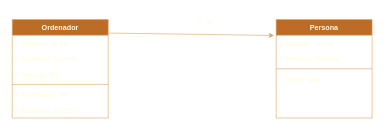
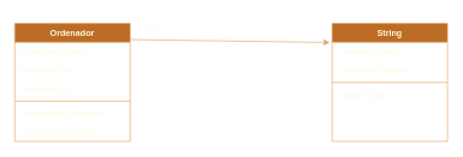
  <mxCell id="0" />
  <mxCell id="1" parent="0" />
  <mxCell id="2" value="Ordenador" style="swimlane;fontStyle=1;align=center;verticalAlign=top;childLayout=stackLayout;horizontal=1;startSize=26;horizontalStack=0;resizeParent=1;resizeParentMax=0;resizeLast=0;collapsible=1;marginBottom=0;whiteSpace=wrap;html=1;strokeColor=#DDA15E;fontColor=#FEFAE0;fillColor=#BC6C25;" vertex="1" parent="1"><mxGeometry x="20" y="32" width="160" height="164" as="geometry" /></mxCell>
  <mxCell id="3" value="+ nombre: String" style="text;strokeColor=none;fillColor=none;align=left;verticalAlign=top;spacingLeft=4;spacingRight=4;overflow=hidden;rotatable=0;points=[[0,0.5],[1,0.5]];portConstraint=eastwest;whiteSpace=wrap;html=1;fontColor=#FEFAE0;" vertex="1" parent="2"><mxGeometry y="26" width="160" height="26" as="geometry" /></mxCell>
- <mxCell id="4" value="+ potencia: boolean" style="text;strokeColor=none;fillColor=none;align=left;verticalAlign=top;spacingLeft=4;spacingRight=4;overflow=hidden;rotatable=0;points=[[0,0.5],[1,0.5]];portConstraint=eastwest;whiteSpace=wrap;html=1;fontColor=#FEFAE0;" vertex="1" parent="2"><mxGeometry y="52" width="160" height="26" as="geometry" /></mxCell>
+ <mxCell id="4" value="+ potencia: int" style="text;strokeColor=none;fillColor=none;align=left;verticalAlign=top;spacingLeft=4;spacingRight=4;overflow=hidden;rotatable=0;points=[[0,0.5],[1,0.5]];portConstraint=eastwest;whiteSpace=wrap;html=1;fontColor=#FEFAE0;" vertex="1" parent="2"><mxGeometry y="52" width="160" height="26" as="geometry" /></mxCell>
  <mxCell id="5" value="+ tamaño: int" style="text;strokeColor=none;fillColor=none;align=left;verticalAlign=top;spacingLeft=4;spacingRight=4;overflow=hidden;rotatable=0;points=[[0,0.5],[1,0.5]];portConstraint=eastwest;whiteSpace=wrap;html=1;fontColor=#FEFAE0;" vertex="1" parent="2"><mxGeometry y="78" width="160" height="26" as="geometry" /></mxCell>
  <mxCell id="6" value="" style="line;strokeWidth=1;fillColor=none;align=left;verticalAlign=middle;spacingTop=-1;spacingLeft=3;spacingRight=3;rotatable=0;labelPosition=right;points=[];portConstraint=eastwest;strokeColor=inherit;fontColor=#FEFAE0;" vertex="1" parent="2"><mxGeometry y="104" width="160" height="8" as="geometry" /></mxCell>
- <mxCell id="7" value="+ encender(): int" style="text;strokeColor=none;fillColor=none;align=left;verticalAlign=top;spacingLeft=4;spacingRight=4;overflow=hidden;rotatable=0;points=[[0,0.5],[1,0.5]];portConstraint=eastwest;whiteSpace=wrap;html=1;fontColor=#FEFAE0;" vertex="1" parent="2"><mxGeometry y="112" width="160" height="26" as="geometry" /></mxCell>
+ <mxCell id="7" value="+ encender(): boolean" style="text;strokeColor=none;fillColor=none;align=left;verticalAlign=top;spacingLeft=4;spacingRight=4;overflow=hidden;rotatable=0;points=[[0,0.5],[1,0.5]];portConstraint=eastwest;whiteSpace=wrap;html=1;fontColor=#FEFAE0;" vertex="1" parent="2"><mxGeometry y="112" width="160" height="26" as="geometry" /></mxCell>
  <mxCell id="8" value="+ nombre(): boolean" style="text;strokeColor=none;fillColor=none;align=left;verticalAlign=top;spacingLeft=4;spacingRight=4;overflow=hidden;rotatable=0;points=[[0,0.5],[1,0.5]];portConstraint=eastwest;whiteSpace=wrap;html=1;fontColor=#FEFAE0;" vertex="1" parent="2"><mxGeometry y="138" width="160" height="26" as="geometry" /></mxCell>
- <mxCell id="9" value="Persona" style="swimlane;fontStyle=1;align=center;verticalAlign=top;childLayout=stackLayout;horizontal=1;startSize=26;horizontalStack=0;resizeParent=1;resizeParentMax=0;resizeLast=0;collapsible=1;marginBottom=0;whiteSpace=wrap;html=1;strokeColor=#DDA15E;fontColor=#FEFAE0;fillColor=#BC6C25;" vertex="1" parent="1"><mxGeometry x="460" y="32" width="160" height="164" as="geometry" /></mxCell>
+ <mxCell id="9" value="String" style="swimlane;fontStyle=1;align=center;verticalAlign=top;childLayout=stackLayout;horizontal=1;startSize=26;horizontalStack=0;resizeParent=1;resizeParentMax=0;resizeLast=0;collapsible=1;marginBottom=0;whiteSpace=wrap;html=1;strokeColor=#DDA15E;fontColor=#FEFAE0;fillColor=#BC6C25;" vertex="1" parent="1"><mxGeometry x="460" y="32" width="160" height="164" as="geometry" /></mxCell>
  <mxCell id="10" value="+ nombre: String" style="text;strokeColor=none;fillColor=none;align=left;verticalAlign=top;spacingLeft=4;spacingRight=4;overflow=hidden;rotatable=0;points=[[0,0.5],[1,0.5]];portConstraint=eastwest;whiteSpace=wrap;html=1;fontColor=#FEFAE0;" vertex="1" parent="9"><mxGeometry y="26" width="160" height="26" as="geometry" /></mxCell>
  <mxCell id="11" value="+ telefono: nombre" style="text;strokeColor=none;fillColor=none;align=left;verticalAlign=top;spacingLeft=4;spacingRight=4;overflow=hidden;rotatable=0;points=[[0,0.5],[1,0.5]];portConstraint=eastwest;whiteSpace=wrap;html=1;fontColor=#FEFAE0;" vertex="1" parent="9"><mxGeometry y="52" width="160" height="26" as="geometry" /></mxCell>
  <mxCell id="12" value="" style="line;strokeWidth=1;fillColor=none;align=left;verticalAlign=middle;spacingTop=-1;spacingLeft=3;spacingRight=3;rotatable=0;labelPosition=right;points=[];portConstraint=eastwest;strokeColor=inherit;fontColor=#FEFAE0;" vertex="1" parent="9"><mxGeometry y="78" width="160" height="8" as="geometry" /></mxCell>
  <mxCell id="13" value="+ (type): type" style="text;strokeColor=none;fillColor=none;align=left;verticalAlign=top;spacingLeft=4;spacingRight=4;overflow=hidden;rotatable=0;points=[[0,0.5],[1,0.5]];portConstraint=eastwest;whiteSpace=wrap;html=1;fontColor=#FEFAE0;" vertex="1" parent="9"><mxGeometry y="86" width="160" height="26" as="geometry" /></mxCell>
  <mxCell id="14" style="text;strokeColor=none;fillColor=none;align=left;verticalAlign=top;spacingLeft=4;spacingRight=4;overflow=hidden;rotatable=0;points=[[0,0.5],[1,0.5]];portConstraint=eastwest;whiteSpace=wrap;html=1;fontColor=#FEFAE0;" vertex="1" parent="9"><mxGeometry y="112" width="160" height="26" as="geometry" /></mxCell>
  <mxCell id="15" style="text;strokeColor=none;fillColor=none;align=left;verticalAlign=top;spacingLeft=4;spacingRight=4;overflow=hidden;rotatable=0;points=[[0,0.5],[1,0.5]];portConstraint=eastwest;whiteSpace=wrap;html=1;fontColor=#FEFAE0;" vertex="1" parent="9"><mxGeometry y="138" width="160" height="26" as="geometry" /></mxCell>
  <mxCell id="16" value="" style="endArrow=none;html=1;rounded=0;strokeColor=#DDA15E;fontColor=#FEFAE0;fillColor=#BC6C25;entryX=1.008;entryY=-0.138;entryDx=0;entryDy=0;entryPerimeter=0;exitX=-0.022;exitY=0.015;exitDx=0;exitDy=0;exitPerimeter=0;startArrow=classic;startFill=1;" edge="1" parent="1" source="10" target="3"><mxGeometry relative="1" as="geometry"><mxPoint x="-90" y="272" as="sourcePoint" /><mxPoint x="70" y="272" as="targetPoint" /></mxGeometry></mxCell>
- <mxCell id="17" value="0...n" style="text;html=1;align=center;verticalAlign=middle;resizable=0;points=[];autosize=1;strokeColor=none;fillColor=none;fontColor=#FEFAE0;" vertex="1" parent="1"><mxGeometry x="315" y="20" width="50" height="30" as="geometry" /></mxCell>
+ <mxCell id="17" value="0...n" style="text;html=1;align=center;verticalAlign=middle;resizable=0;points=[];autosize=1;strokeColor=none;fillColor=none;fontColor=#FEFAE0;" vertex="1" parent="1"><mxGeometry x="185" y="20" width="50" height="30" as="geometry" /></mxCell>
